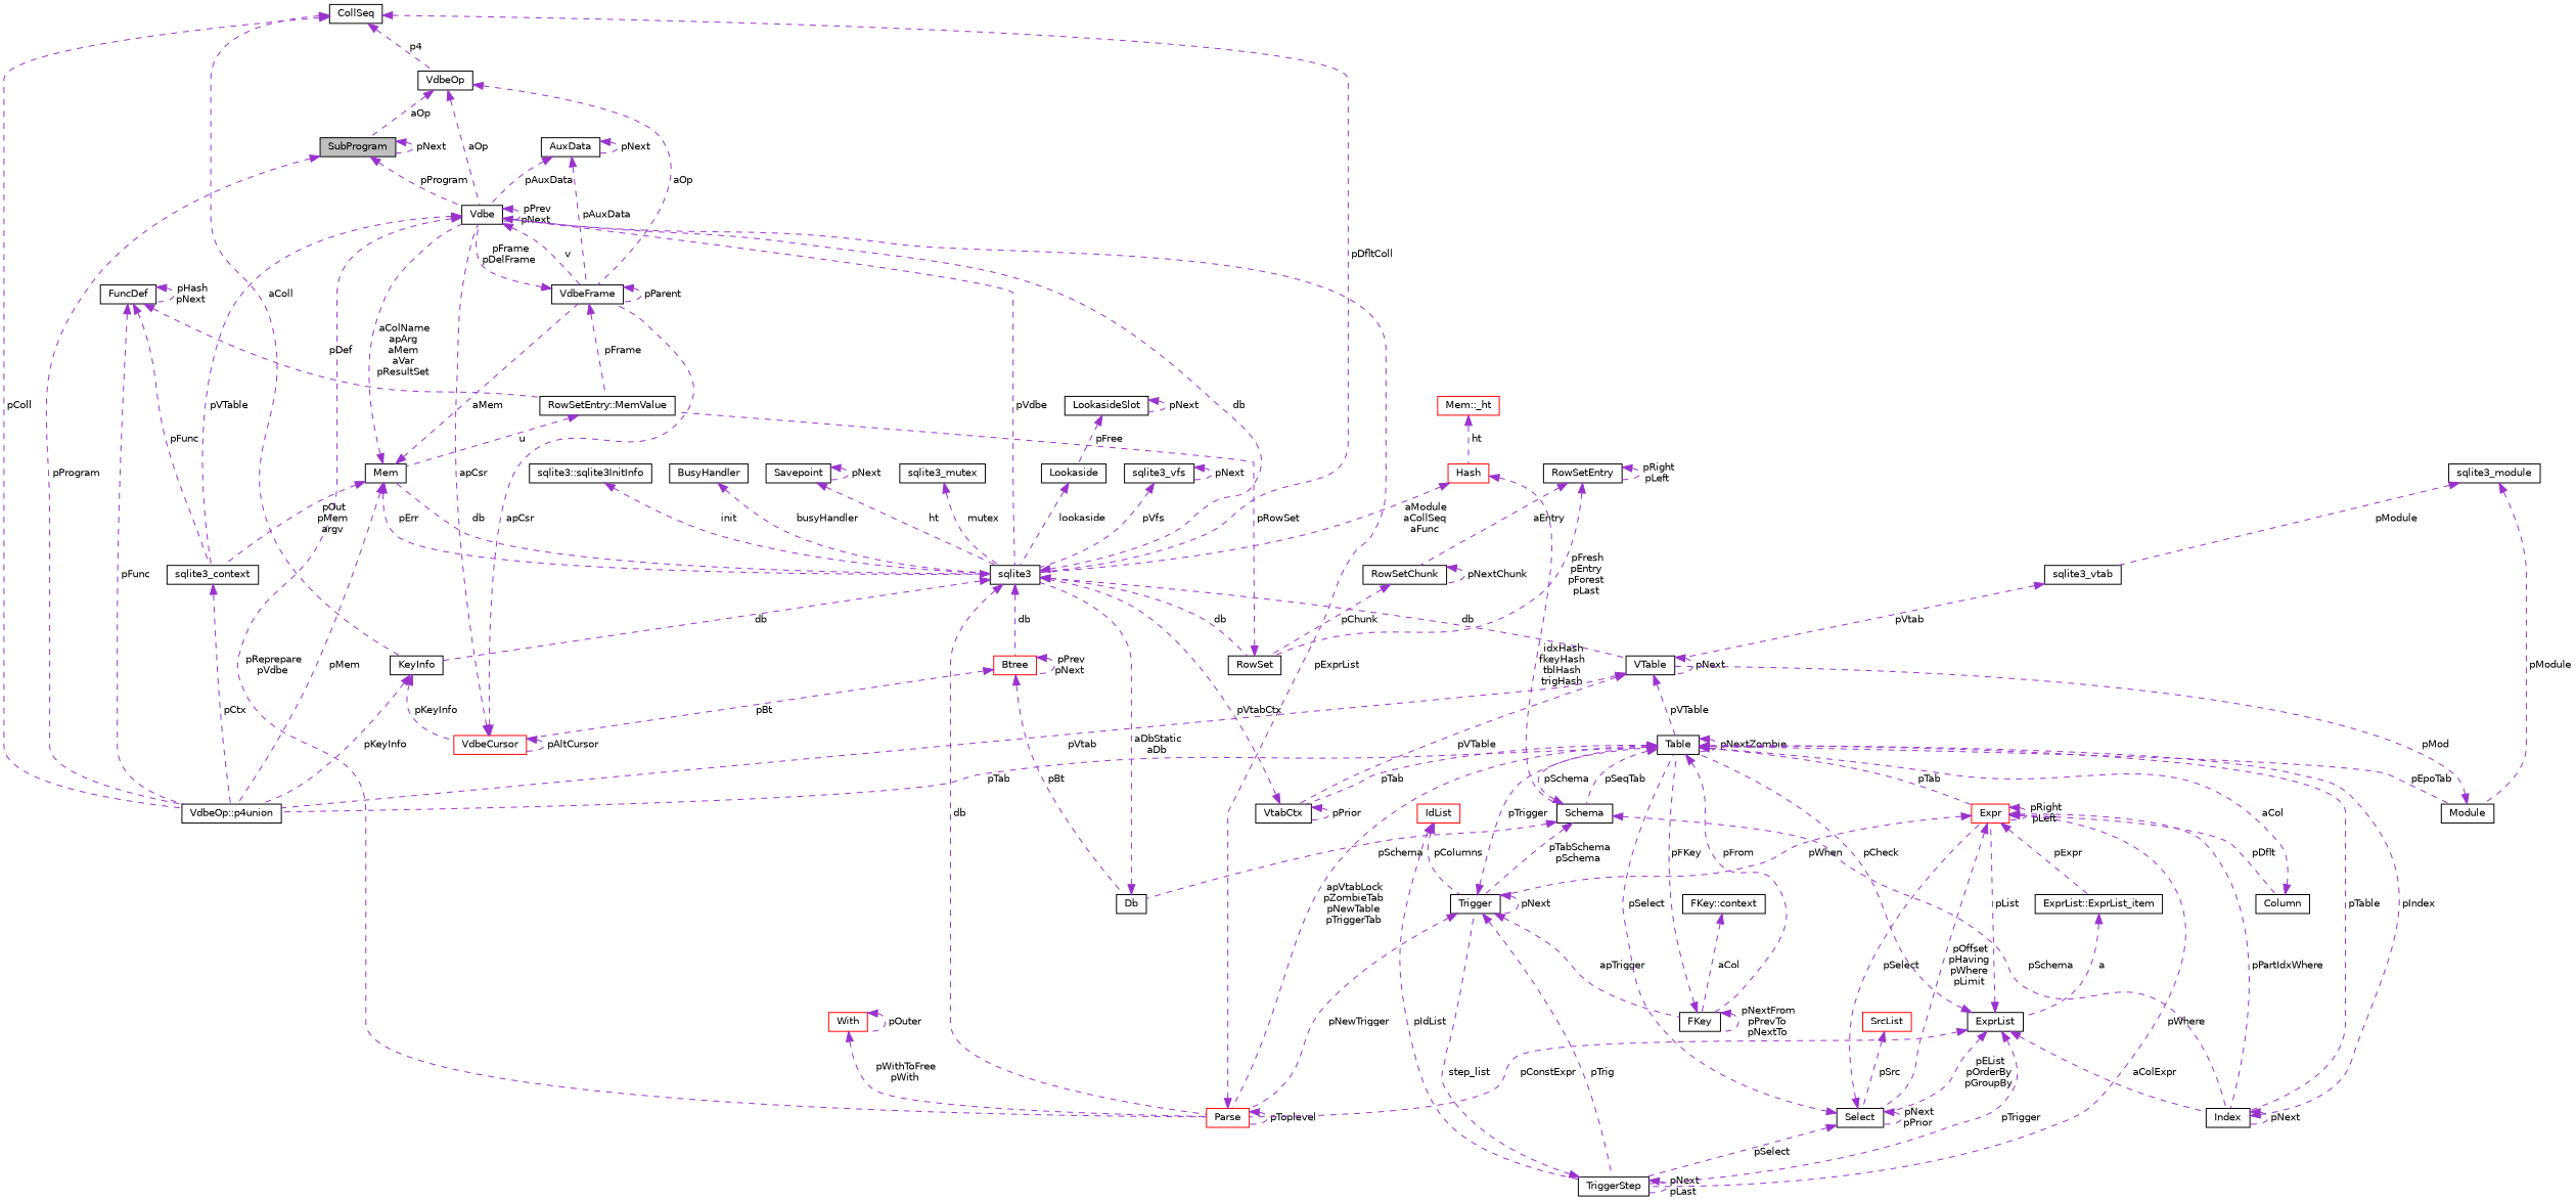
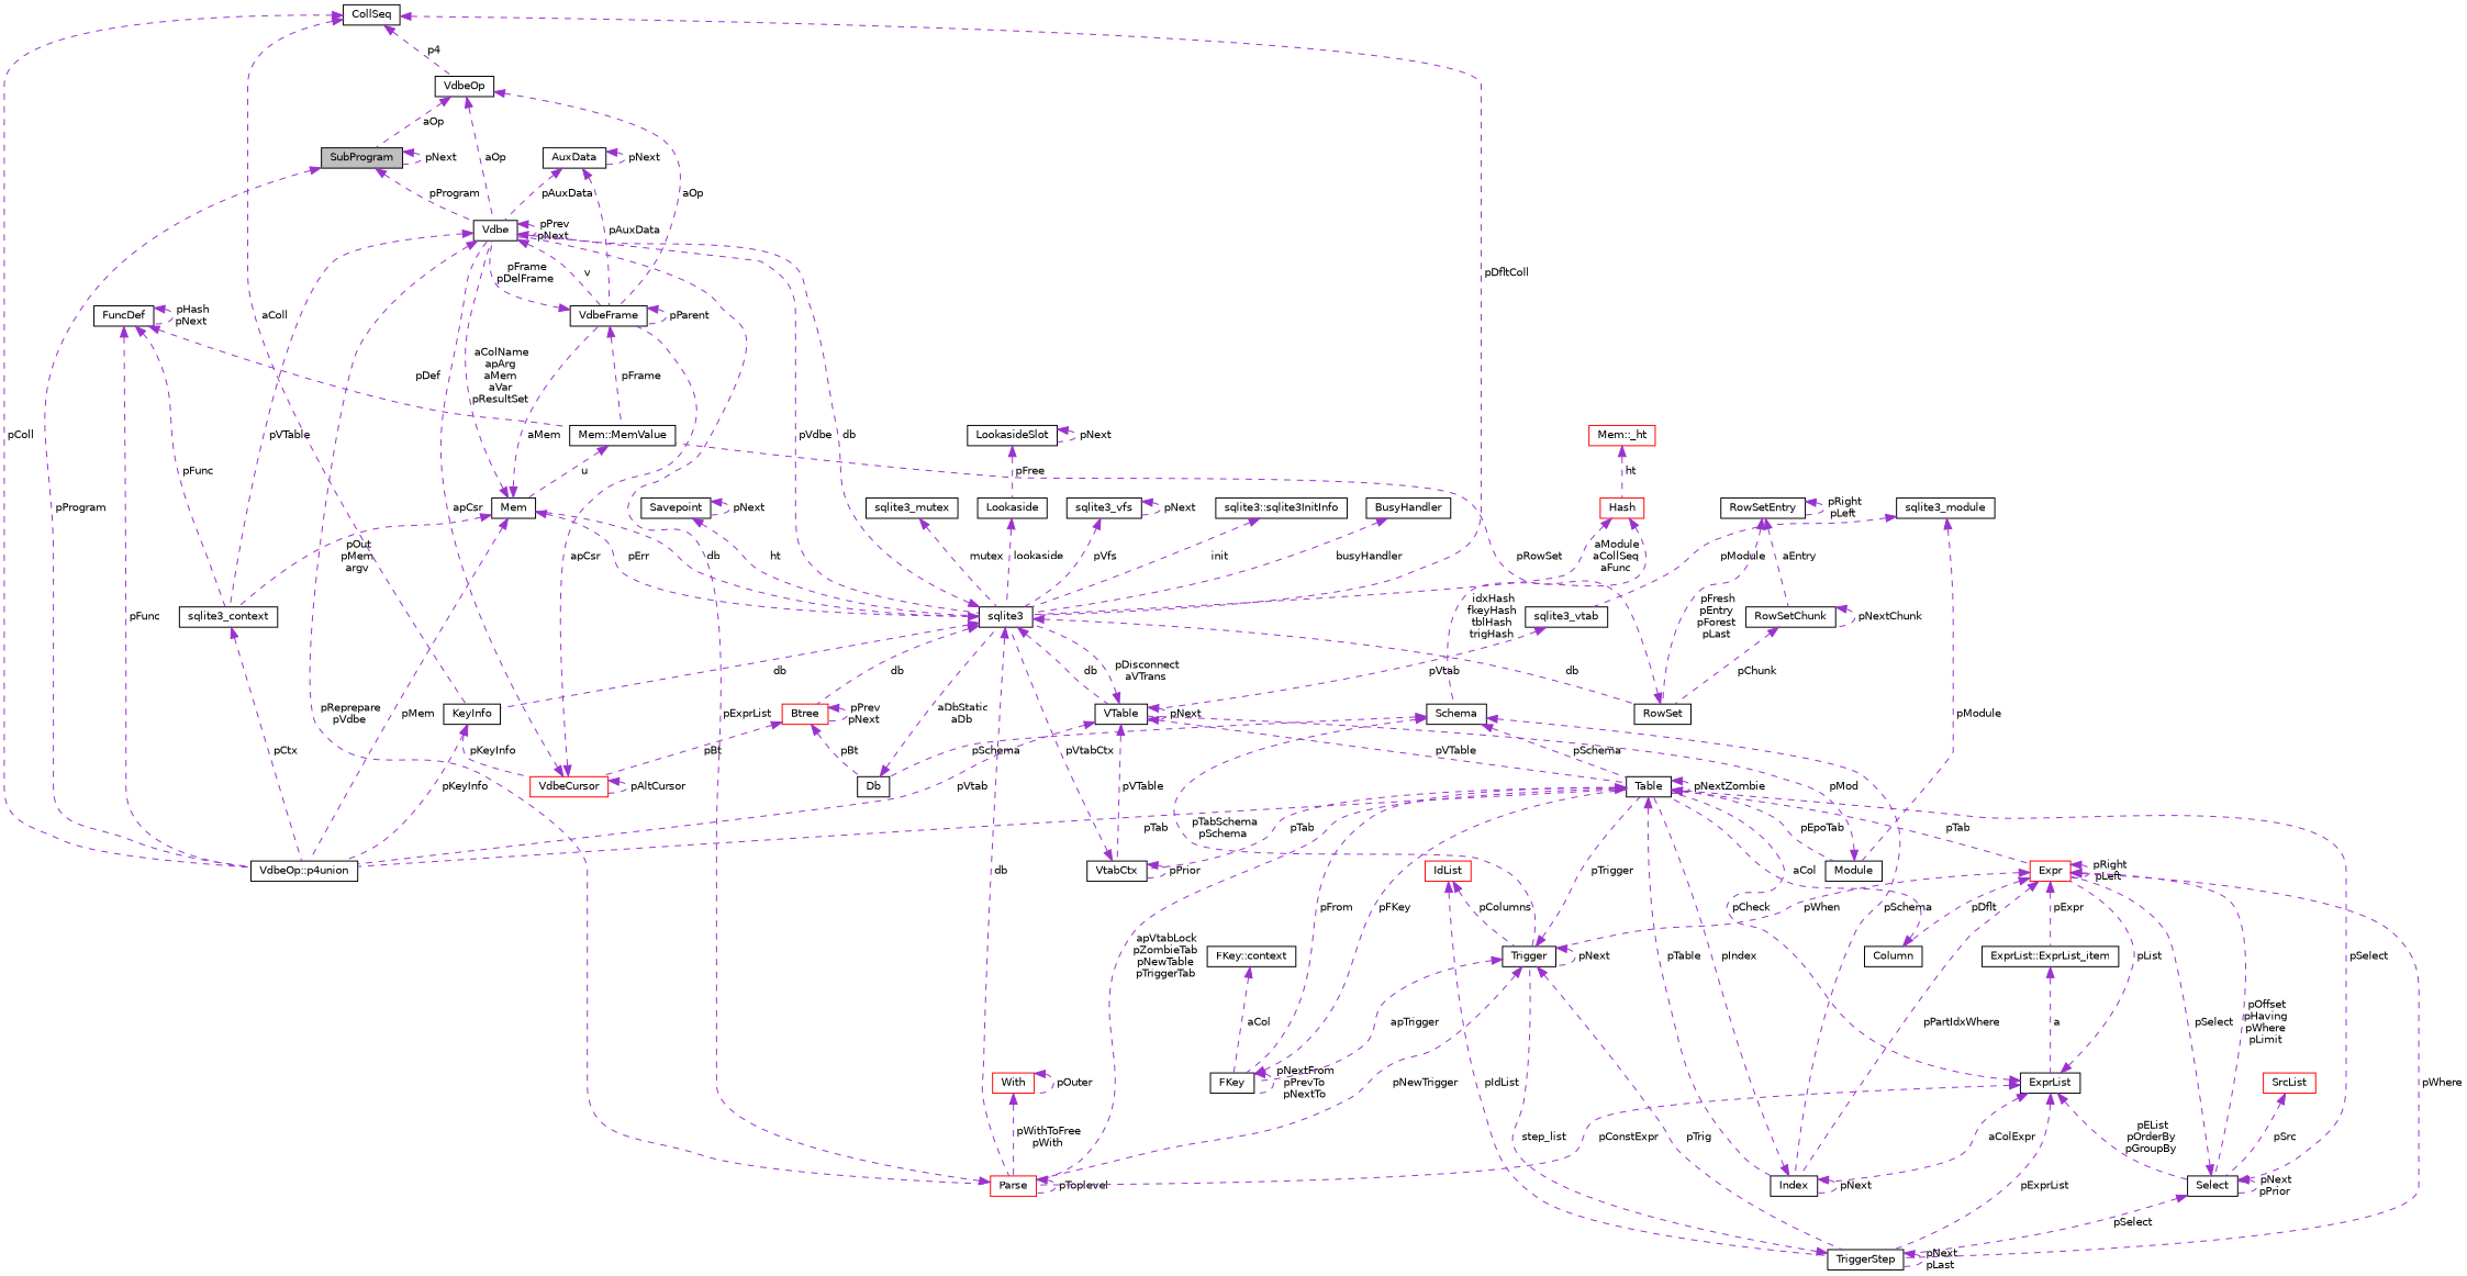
  digraph {
    node [color=black fillcolor=white fontname=Helvetica fontsize=10 shape=record style=filled]
    edge [color=darkorchid3 dir=back fontname=Helvetica fontsize=10 labelfontname=Helvetica labelfontsize=10 style=dashed]
    n1 [fillcolor=grey75 fontcolor=black height=0.2 label=SubProgram width=0.4]
    n2 [height=0.2 label="VdbeOp::p4union" width=0.4]
    n3 [height=0.2 label=Vdbe width=0.4]
    n4 [height=0.2 label=VdbeFrame width=0.4]
    n5 [height=0.2 label=sqlite3 width=0.4]
    n6 [height=0.2 label=sqlite3_context width=0.4]
    n7 [color=red height=0.2 label=Parse width=0.4]
    n8 [height=0.2 label=VdbeOp width=0.4]
-   n9 [height=0.2 label="RowSetEntry::MemValue" width=0.4]
+   n9 [height=0.2 label="Mem::MemValue" width=0.4]
    n10 [height=0.2 label=Mem width=0.4]
    n11 [height=0.2 label=VTable width=0.4]
    n12 [color=red height=0.2 label=Btree width=0.4]
    n13 [height=0.2 label=KeyInfo width=0.4]
    n14 [height=0.2 label=RowSet width=0.4]
    n15 [height=0.2 label=VtabCtx width=0.4]
    n16 [height=0.2 label=Table width=0.4]
    n17 [height=0.2 label=Db width=0.4]
    n18 [color=red height=0.2 label=VdbeCursor width=0.4]
    n19 [height=0.2 label=Savepoint width=0.4]
    n20 [height=0.2 label=Lookaside width=0.4]
    n21 [height=0.2 label=LookasideSlot width=0.4]
    n22 [height=0.2 label=sqlite3_mutex width=0.4]
    n23 [height=0.2 label=sqlite3_vfs width=0.4]
    n24 [height=0.2 label="sqlite3::sqlite3InitInfo" width=0.4]
    n25 [height=0.2 label=BusyHandler width=0.4]
    n26 [height=0.2 label=Module width=0.4]
    n27 [height=0.2 label=Schema width=0.4]
    n28 [color=red height=0.2 label=Expr width=0.4]
    n29 [height=0.2 label=FKey width=0.4]
    n30 [height=0.2 label=Index width=0.4]
    n31 [height=0.2 label=sqlite3_module width=0.4]
    n32 [height=0.2 label=sqlite3_vtab width=0.4]
    n33 [height=0.2 label=Trigger width=0.4]
    n34 [height=0.2 label=Column width=0.4]
    n35 [height=0.2 label=Select width=0.4]
    n36 [height=0.2 label="ExprList::ExprList_item" width=0.4]
    n37 [height=0.2 label=TriggerStep width=0.4]
    n38 [color=red height=0.2 label=Hash width=0.4]
    n39 [color=red height=0.2 label="Mem::_ht" width=0.4]
    n40 [height=0.2 label=ExprList width=0.4]
    n41 [color=red height=0.2 label=With width=0.4]
    n42 [color=red height=0.2 label=SrcList width=0.4]
    n43 [height=0.2 label="FKey::context" width=0.4]
    n44 [color=red height=0.2 label=IdList width=0.4]
    n45 [height=0.2 label=CollSeq width=0.4]
    n46 [height=0.2 label=AuxData width=0.4]
    n47 [height=0.2 label=RowSetChunk width=0.4]
    n48 [height=0.2 label=RowSetEntry width=0.4]
    n49 [height=0.2 label=FuncDef width=0.4]
    n1 -> n1 [label=" pNext"]
    n1 -> n2 [label=" pProgram"]
    n1 -> n3 [label=" pProgram"]
    n3 -> n3 [label=" pPrev\npNext"]
    n3 -> n4 [label=" v"]
    n3 -> n5 [label=" pVdbe"]
    n3 -> n6 [label=" pVTable"]
    n3 -> n7 [label=" pReprepare\npVdbe"]
    n4 -> n3 [label=" pFrame\npDelFrame"]
    n4 -> n4 [label=" pParent"]
    n4 -> n9 [label=" pFrame"]
    n5 -> n3 [label=" db"]
    n5 -> n7 [label=" db"]
    n5 -> n10 [label=" db"]
    n5 -> n11 [label=" db"]
    n5 -> n12 [label=" db"]
    n5 -> n13 [label=" db"]
    n5 -> n14 [label=" db"]
    n6 -> n2 [label=" pCtx"]
    n7 -> n3 [label=" pExprList"]
    n7 -> n7 [label=" pToplevel"]
    n8 -> n1 [label=" aOp"]
    n8 -> n3 [label=" aOp"]
    n8 -> n4 [label=" aOp"]
    n9 -> n10 [label=" u"]
    n10 -> n2 [label=" pMem"]
    n10 -> n3 [label=" aColName\napArg\naMem\naVar\npResultSet"]
    n10 -> n4 [label=" aMem"]
    n10 -> n5 [label=" pErr"]
    n10 -> n6 [label=" pOut\npMem\nargv"]
    n11 -> n2 [label=" pVtab"]
+   n11 -> n5 [label=" pDisconnect\naVTrans"]
    n11 -> n11 [label=" pNext"]
    n11 -> n15 [label=" pVTable"]
    n11 -> n16 [label=" pVTable"]
    n12 -> n12 [label=" pPrev\npNext"]
    n12 -> n17 [label=" pBt"]
    n12 -> n18 [label=" pBt"]
    n13 -> n2 [label=" pKeyInfo"]
    n13 -> n18 [label=" pKeyInfo"]
    n14 -> n9 [label=" pRowSet"]
    n15 -> n5 [label=" pVtabCtx"]
    n15 -> n15 [label=" pPrior"]
    n16 -> n2 [label=" pTab"]
    n16 -> n7 [label=" apVtabLock\npZombieTab\npNewTable\npTriggerTab"]
    n16 -> n15 [label=" pTab"]
    n16 -> n16 [label=" pNextZombie"]
    n16 -> n26 [label=" pEpoTab"]
-   n16 -> n27 [label=" pSeqTab"]
    n16 -> n28 [label=" pTab"]
    n16 -> n29 [label=" pFrom"]
    n16 -> n30 [label=" pTable"]
    n17 -> n5 [label=" aDbStatic\naDb"]
    n18 -> n3 [label=" apCsr"]
    n18 -> n4 [label=" apCsr"]
    n18 -> n18 [label=" pAltCursor"]
    n19 -> n5 [label=" ht"]
    n19 -> n19 [label=" pNext"]
    n20 -> n5 [label=" lookaside"]
    n21 -> n20 [label=" pFree"]
    n21 -> n21 [label=" pNext"]
    n22 -> n5 [label=" mutex"]
    n23 -> n5 [label=" pVfs"]
    n23 -> n23 [label=" pNext"]
    n24 -> n5 [label=" init"]
    n25 -> n5 [label=" busyHandler"]
    n26 -> n11 [label=" pMod"]
    n27 -> n16 [label=" pSchema"]
    n27 -> n17 [label=" pSchema"]
    n27 -> n30 [label=" pSchema"]
    n27 -> n33 [label=" pTabSchema\npSchema"]
    n28 -> n28 [label=" pRight\npLeft"]
    n28 -> n30 [label=" pPartIdxWhere"]
    n28 -> n33 [label=" pWhen"]
    n28 -> n34 [label=" pDflt"]
    n28 -> n35 [label=" pOffset\npHaving\npWhere\npLimit"]
    n28 -> n36 [label=" pExpr"]
    n28 -> n37 [label=" pWhere"]
    n29 -> n16 [label=" pFKey"]
    n29 -> n29 [label=" pNextFrom\npPrevTo\npNextTo"]
    n30 -> n16 [label=" pIndex"]
    n30 -> n30 [label=" pNext"]
    n31 -> n26 [label=" pModule"]
    n31 -> n32 [label=" pModule"]
    n32 -> n11 [label=" pVtab"]
    n33 -> n7 [label=" pNewTrigger"]
    n33 -> n16 [label=" pTrigger"]
    n33 -> n29 [label=" apTrigger"]
    n33 -> n33 [label=" pNext"]
    n33 -> n37 [label=" pTrig"]
    n34 -> n16 [label=" aCol"]
    n35 -> n16 [label=" pSelect"]
    n35 -> n28 [label=" pSelect"]
    n35 -> n35 [label=" pNext\npPrior"]
    n35 -> n37 [label=" pSelect"]
    n36 -> n40 [label=" a"]
    n37 -> n33 [label=" step_list"]
    n37 -> n37 [label=" pNext\npLast"]
    n38 -> n5 [label=" aModule\naCollSeq\naFunc"]
    n38 -> n27 [label=" idxHash\nfkeyHash\ntblHash\ntrigHash"]
    n39 -> n38 [label=" ht"]
    n40 -> n7 [label=" pConstExpr"]
    n40 -> n16 [label=" pCheck"]
    n40 -> n28 [label=" pList"]
    n40 -> n30 [label=" aColExpr"]
    n40 -> n35 [label=" pEList\npOrderBy\npGroupBy"]
-   n40 -> n37 [label=" pTrigger"]
+   n40 -> n37 [label=" pExprList"]
    n41 -> n7 [label=" pWithToFree\npWith"]
    n41 -> n41 [label=" pOuter"]
    n42 -> n35 [label=" pSrc"]
    n43 -> n29 [label=" aCol"]
    n44 -> n33 [label=" pColumns"]
    n44 -> n37 [label=" pIdList"]
    n45 -> n2 [label=" pColl"]
    n45 -> n5 [label=" pDfltColl"]
    n45 -> n8 [label=" p4"]
    n45 -> n13 [label=" aColl"]
    n46 -> n3 [label=" pAuxData"]
    n46 -> n4 [label=" pAuxData"]
    n46 -> n46 [label=" pNext"]
    n47 -> n14 [label=" pChunk"]
    n47 -> n47 [label=" pNextChunk"]
    n48 -> n14 [label=" pFresh\npEntry\npForest\npLast"]
    n48 -> n47 [label=" aEntry"]
    n48 -> n48 [label=" pRight\npLeft"]
    n49 -> n2 [label=" pFunc"]
    n49 -> n6 [label=" pFunc"]
    n49 -> n9 [label=" pDef"]
    n49 -> n49 [label=" pHash\npNext"]
  }
